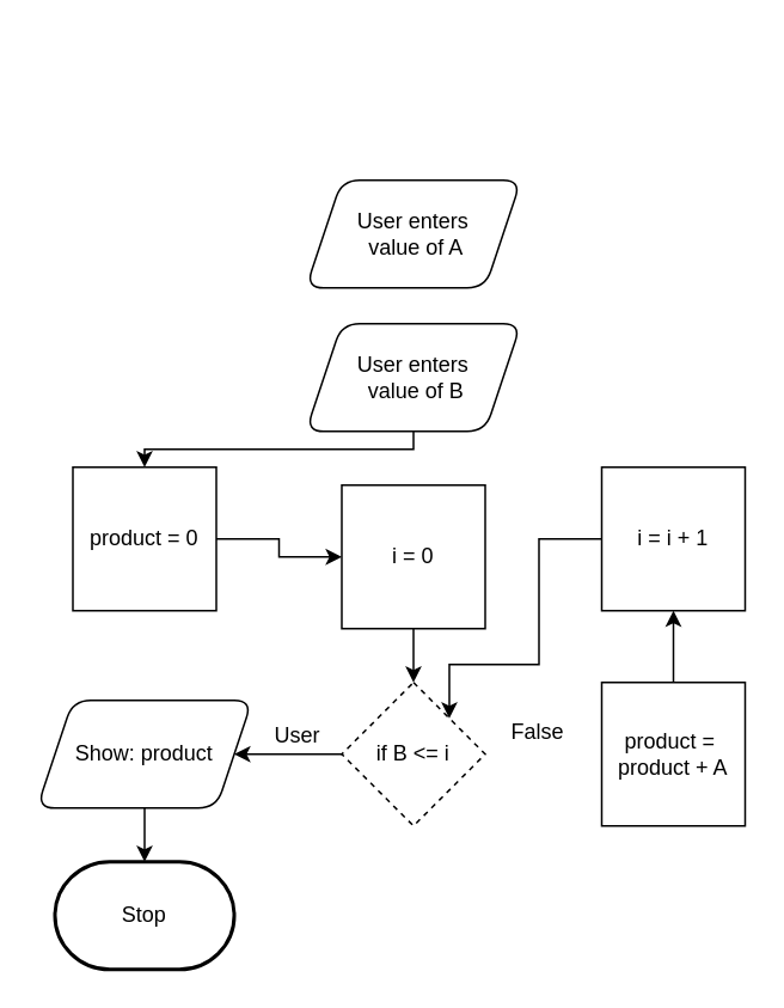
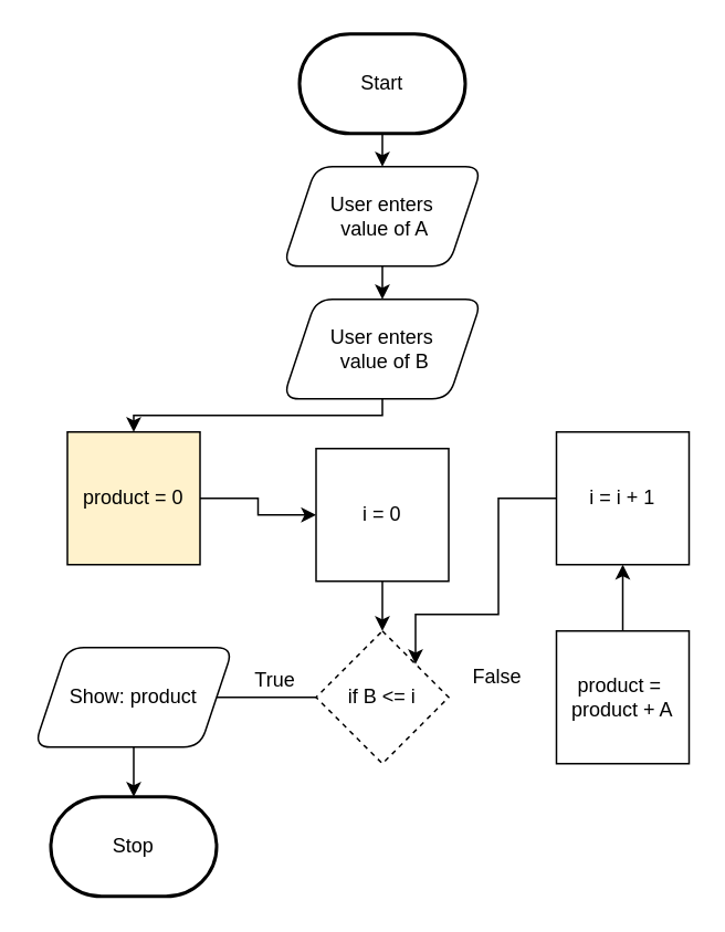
  <mxCell id="0" />
  <mxCell id="1" parent="0" />
+ <mxCell id="2" style="edgeStyle=orthogonalEdgeStyle;html=1;rounded=0;entryX=0.5;entryY=0;entryDx=0;entryDy=0;" parent="1" source="3" target="6" edge="1"><mxGeometry relative="1" as="geometry"><mxPoint x="230" y="120" as="targetPoint" /></mxGeometry></mxCell>
+ <mxCell id="3" value="Start" style="strokeWidth=2;html=1;shape=mxgraph.flowchart.terminator;whiteSpace=wrap;" parent="1" vertex="1"><mxGeometry x="180" y="20" width="100" height="60" as="geometry" /></mxCell>
  <mxCell id="4" value="Stop" style="strokeWidth=2;html=1;shape=mxgraph.flowchart.terminator;whiteSpace=wrap;" parent="1" vertex="1"><mxGeometry x="30" y="480" width="100" height="60" as="geometry" /></mxCell>
+ <mxCell id="5" style="edgeStyle=none;html=1;exitX=0.5;exitY=1;exitDx=0;exitDy=0;entryX=0.5;entryY=0;entryDx=0;entryDy=0;" edge="1" parent="1" source="6" target="8"><mxGeometry relative="1" as="geometry" /></mxCell>
  <mxCell id="6" value="User enters&lt;br&gt;&amp;nbsp;value of A" style="shape=parallelogram;perimeter=parallelogramPerimeter;whiteSpace=wrap;html=1;fixedSize=1;rounded=1;" vertex="1" parent="1"><mxGeometry x="170" y="100" width="120" height="60" as="geometry" /></mxCell>
  <mxCell id="7" style="edgeStyle=orthogonalEdgeStyle;html=1;exitX=0.5;exitY=1;exitDx=0;exitDy=0;entryX=0.5;entryY=0;entryDx=0;entryDy=0;rounded=0;" edge="1" parent="1" source="8" target="17"><mxGeometry relative="1" as="geometry" /></mxCell>
  <mxCell id="8" value="User enters&lt;br&gt;&amp;nbsp;value of B" style="shape=parallelogram;perimeter=parallelogramPerimeter;whiteSpace=wrap;html=1;fixedSize=1;rounded=1;" vertex="1" parent="1"><mxGeometry x="170" y="180" width="120" height="60" as="geometry" /></mxCell>
  <mxCell id="9" style="edgeStyle=none;html=1;exitX=0.5;exitY=1;exitDx=0;exitDy=0;" edge="1" parent="1" source="10" target="12"><mxGeometry relative="1" as="geometry" /></mxCell>
  <mxCell id="10" value="i = 0" style="whiteSpace=wrap;html=1;aspect=fixed;rounded=0;" vertex="1" parent="1"><mxGeometry x="190" y="270" width="80" height="80" as="geometry" /></mxCell>
- <mxCell id="11" style="edgeStyle=orthogonalEdgeStyle;rounded=0;html=1;exitX=0;exitY=0.5;exitDx=0;exitDy=0;entryX=1;entryY=0.5;entryDx=0;entryDy=0;" edge="1" parent="1" source="12" target="22"><mxGeometry relative="1" as="geometry"><mxPoint x="120" y="420" as="targetPoint" /></mxGeometry></mxCell>
+ <mxCell id="11" style="edgeStyle=orthogonalEdgeStyle;rounded=0;html=1;exitX=0;exitY=0.5;exitDx=0;exitDy=0;entryX=1;entryY=0.5;entryDx=0;entryDy=0;endArrow=none;" edge="1" parent="1" source="12" target="22"><mxGeometry relative="1" as="geometry"><mxPoint x="120" y="420" as="targetPoint" /></mxGeometry></mxCell>
  <mxCell id="12" value="if B &amp;lt;= i" style="rhombus;whiteSpace=wrap;html=1;rounded=0;dashed=1;" vertex="1" parent="1"><mxGeometry x="190" y="380" width="80" height="80" as="geometry" /></mxCell>
  <mxCell id="13" value="False" style="text;html=1;align=center;verticalAlign=middle;resizable=0;points=[];autosize=1;strokeColor=none;fillColor=none;" vertex="1" parent="1"><mxGeometry x="274" y="393" width="50" height="30" as="geometry" /></mxCell>
  <mxCell id="14" style="edgeStyle=orthogonalEdgeStyle;rounded=0;html=1;exitX=0.5;exitY=0;exitDx=0;exitDy=0;entryX=0.5;entryY=1;entryDx=0;entryDy=0;" edge="1" parent="1" source="15" target="19"><mxGeometry relative="1" as="geometry"><mxPoint x="375" y="350" as="targetPoint" /><Array as="points"><mxPoint x="375" y="360" /><mxPoint x="375" y="360" /></Array></mxGeometry></mxCell>
  <mxCell id="15" value="product =&amp;nbsp;&lt;br&gt;product + A" style="whiteSpace=wrap;html=1;aspect=fixed;rounded=0;" vertex="1" parent="1"><mxGeometry x="335" y="380" width="80" height="80" as="geometry" /></mxCell>
  <mxCell id="16" style="edgeStyle=orthogonalEdgeStyle;rounded=0;html=1;exitX=1;exitY=0.5;exitDx=0;exitDy=0;entryX=0;entryY=0.5;entryDx=0;entryDy=0;" edge="1" parent="1" source="17" target="10"><mxGeometry relative="1" as="geometry" /></mxCell>
- <mxCell id="17" value="product = 0" style="whiteSpace=wrap;html=1;aspect=fixed;rounded=0;" vertex="1" parent="1"><mxGeometry x="40" y="260" width="80" height="80" as="geometry" /></mxCell>
+ <mxCell id="17" value="product = 0" style="whiteSpace=wrap;html=1;aspect=fixed;rounded=0;fillColor=#fff2cc;" vertex="1" parent="1"><mxGeometry x="40" y="260" width="80" height="80" as="geometry" /></mxCell>
  <mxCell id="18" style="edgeStyle=orthogonalEdgeStyle;rounded=0;html=1;exitX=0;exitY=0.5;exitDx=0;exitDy=0;entryX=1;entryY=0;entryDx=0;entryDy=0;" edge="1" parent="1" source="19" target="12"><mxGeometry relative="1" as="geometry"><Array as="points"><mxPoint x="300" y="300" /><mxPoint x="300" y="370" /><mxPoint x="250" y="370" /></Array></mxGeometry></mxCell>
  <mxCell id="19" value="i = i + 1" style="whiteSpace=wrap;html=1;aspect=fixed;rounded=0;" vertex="1" parent="1"><mxGeometry x="335" y="260" width="80" height="80" as="geometry" /></mxCell>
- <mxCell id="20" value="User" style="text;html=1;align=center;verticalAlign=middle;resizable=0;points=[];autosize=1;strokeColor=none;fillColor=none;" vertex="1" parent="1"><mxGeometry x="140" y="395" width="50" height="30" as="geometry" /></mxCell>
+ <mxCell id="20" value="True" style="text;html=1;align=center;verticalAlign=middle;resizable=0;points=[];autosize=1;strokeColor=none;fillColor=none;" vertex="1" parent="1"><mxGeometry x="140" y="395" width="50" height="30" as="geometry" /></mxCell>
  <mxCell id="21" style="edgeStyle=orthogonalEdgeStyle;rounded=0;html=1;exitX=0.5;exitY=1;exitDx=0;exitDy=0;entryX=0.5;entryY=0;entryDx=0;entryDy=0;entryPerimeter=0;" edge="1" parent="1" source="22" target="4"><mxGeometry relative="1" as="geometry" /></mxCell>
  <mxCell id="22" value="Show: product" style="shape=parallelogram;perimeter=parallelogramPerimeter;whiteSpace=wrap;html=1;fixedSize=1;rounded=1;" vertex="1" parent="1"><mxGeometry x="20" y="390" width="120" height="60" as="geometry" /></mxCell>
